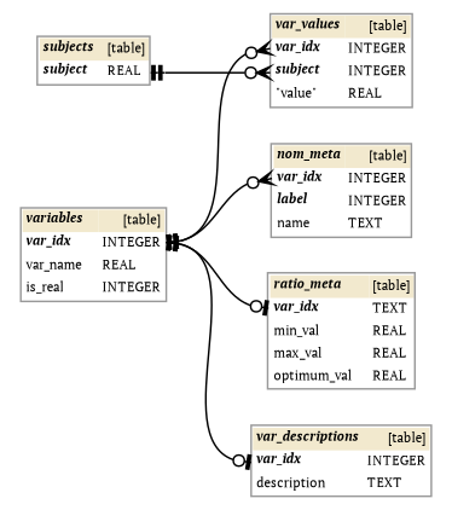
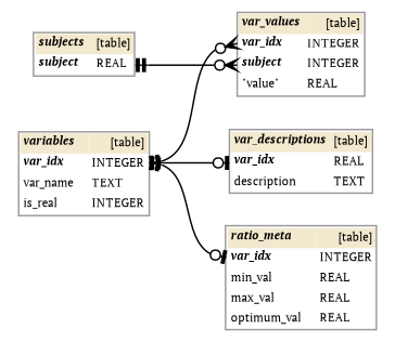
  digraph {
    fontname="PT Serif"
    fontsize=8
    nodesep=0.18
    rankdir=RL
    ranksep=0.46
    node [fontname="PT Serif" fontsize=8 shape=plaintext]
    edge [arrowhead=teetee arrowsize=0.8 arrowtail=crowodot dir=both fontname="PT Serif" fontsize=8 headport="var_idx_24a6c82e.end:e" style=solid]
    n1 [label=<       <table border="1" cellborder="0" cellpadding="2" cellspacing="0" bgcolor="white" color="#999999"> 	<tr> 		<td colspan='2' bgcolor='#F2E9CE' align='left'><b><i>subjects</i></b></td> 		<td bgcolor='#F2E9CE' align='right'>[table]</td> 	</tr> 	<tr> 		<td port='subject_c3a2ff05.start' align='left'><b><i>subject</i></b></td> 		<td align='left'> </td> 		<td port='subject_c3a2ff05.end' align='left'>REAL</td> 	</tr>       </table>     >]
    n2 [label=<       <table border="1" cellborder="0" cellpadding="2" cellspacing="0" bgcolor="white" color="#999999"> 	<tr> 		<td colspan='2' bgcolor='#F2E9CE' align='left'><b><i>var_values</i></b></td> 		<td bgcolor='#F2E9CE' align='right'>[table]</td> 	</tr> 	<tr> 		<td port='var_idx_729aa0f1.start' align='left'><b><i>var_idx</i></b></td> 		<td align='left'> </td> 		<td port='var_idx_729aa0f1.end' align='left'>INTEGER</td> 	</tr> 	<tr> 		<td port='subject_f52c5478.start' align='left'><b><i>subject</i></b></td> 		<td align='left'> </td> 		<td port='subject_f52c5478.end' align='left'>INTEGER</td> 	</tr> 	<tr> 		<td port='value_39fb7abf.start' align='left'>"value"</td> 		<td align='left'> </td> 		<td port='value_39fb7abf.end' align='left'>REAL</td> 	</tr>       </table>     >]
-   n3 [label=<       <table border="1" cellborder="0" cellpadding="2" cellspacing="0" bgcolor="white" color="#999999"> 	<tr> 		<td colspan='2' bgcolor='#F2E9CE' align='left'><b><i>variables</i></b></td> 		<td bgcolor='#F2E9CE' align='right'>[table]</td> 	</tr> 	<tr> 		<td port='var_idx_24a6c82e.start' align='left'><b><i>var_idx</i></b></td> 		<td align='left'> </td> 		<td port='var_idx_24a6c82e.end' align='left'>INTEGER</td> 	</tr> 	<tr> 		<td port='var_name_7034773a.start' align='left'>var_name</td> 		<td align='left'> </td> 		<td port='var_name_7034773a.end' align='left'>REAL</td> 	</tr> 	<tr> 		<td port='is_real_92a9d61c.start' align='left'>is_real</td> 		<td align='left'> </td> 		<td port='is_real_92a9d61c.end' align='left'>INTEGER</td> 	</tr>       </table>     >]
-   n4 [label=<       <table border="1" cellborder="0" cellpadding="2" cellspacing="0" bgcolor="white" color="#999999"> 	<tr> 		<td colspan='2' bgcolor='#F2E9CE' align='left'><b><i>nom_meta</i></b></td> 		<td bgcolor='#F2E9CE' align='right'>[table]</td> 	</tr> 	<tr> 		<td port='var_idx_2d809d4f.start' align='left'><b><i>var_idx</i></b></td> 		<td align='left'> </td> 		<td port='var_idx_2d809d4f.end' align='left'>INTEGER</td> 	</tr> 	<tr> 		<td port='label_f3c65d1e.start' align='left'><b><i>label</i></b></td> 		<td align='left'> </td> 		<td port='label_f3c65d1e.end' align='left'>INTEGER</td> 	</tr> 	<tr> 		<td port='name_9c832f21.start' align='left'>name</td> 		<td align='left'> </td> 		<td port='name_9c832f21.end' align='left'>TEXT</td> 	</tr>       </table>     >]
-   n5 [label=<       <table border="1" cellborder="0" cellpadding="2" cellspacing="0" bgcolor="white" color="#999999"> 	<tr> 		<td colspan='2' bgcolor='#F2E9CE' align='left'><b><i>ratio_meta</i></b></td> 		<td bgcolor='#F2E9CE' align='right'>[table]</td> 	</tr> 	<tr> 		<td port='var_idx_38d6b670.start' align='left'><b><i>var_idx</i></b></td> 		<td align='left'> </td> 		<td port='var_idx_38d6b670.end' align='left'>TEXT</td> 	</tr> 	<tr> 		<td port='min_val_6a2d387f.start' align='left'>min_val</td> 		<td align='left'> </td> 		<td port='min_val_6a2d387f.end' align='left'>REAL</td> 	</tr> 	<tr> 		<td port='max_val_5d135e91.start' align='left'>max_val</td> 		<td align='left'> </td> 		<td port='max_val_5d135e91.end' align='left'>REAL</td> 	</tr> 	<tr> 		<td port='optimum_val_4e449e1c.start' align='left'>optimum_val</td> 		<td align='left'> </td> 		<td port='optimum_val_4e449e1c.end' align='left'>REAL</td> 	</tr>       </table>     >]
-   n6 [label=<       <table border="1" cellborder="0" cellpadding="2" cellspacing="0" bgcolor="white" color="#999999"> 	<tr> 		<td colspan='2' bgcolor='#F2E9CE' align='left'><b><i>var_descriptions</i></b></td> 		<td bgcolor='#F2E9CE' align='right'>[table]</td> 	</tr> 	<tr> 		<td port='var_idx_2cb8e8c6.start' align='left'><b><i>var_idx</i></b></td> 		<td align='left'> </td> 		<td port='var_idx_2cb8e8c6.end' align='left'>INTEGER</td> 	</tr> 	<tr> 		<td port='description_522b529d.start' align='left'>description</td> 		<td align='left'> </td> 		<td port='description_522b529d.end' align='left'>TEXT</td> 	</tr>       </table>     >]
+   n3 [label=<       <table border="1" cellborder="0" cellpadding="2" cellspacing="0" bgcolor="white" color="#999999"> 	<tr> 		<td colspan='2' bgcolor='#F2E9CE' align='left'><b><i>variables</i></b></td> 		<td bgcolor='#F2E9CE' align='right'>[table]</td> 	</tr> 	<tr> 		<td port='var_idx_24a6c82e.start' align='left'><b><i>var_idx</i></b></td> 		<td align='left'> </td> 		<td port='var_idx_24a6c82e.end' align='left'>INTEGER</td> 	</tr> 	<tr> 		<td port='var_name_7034773a.start' align='left'>var_name</td> 		<td align='left'> </td> 		<td port='var_name_7034773a.end' align='left'>TEXT</td> 	</tr> 	<tr> 		<td port='is_real_92a9d61c.start' align='left'>is_real</td> 		<td align='left'> </td> 		<td port='is_real_92a9d61c.end' align='left'>INTEGER</td> 	</tr>       </table>     >]
+   n5 [label=<       <table border="1" cellborder="0" cellpadding="2" cellspacing="0" bgcolor="white" color="#999999"> 	<tr> 		<td colspan='2' bgcolor='#F2E9CE' align='left'><b><i>ratio_meta</i></b></td> 		<td bgcolor='#F2E9CE' align='right'>[table]</td> 	</tr> 	<tr> 		<td port='var_idx_38d6b670.start' align='left'><b><i>var_idx</i></b></td> 		<td align='left'> </td> 		<td port='var_idx_38d6b670.end' align='left'>INTEGER</td> 	</tr> 	<tr> 		<td port='min_val_6a2d387f.start' align='left'>min_val</td> 		<td align='left'> </td> 		<td port='min_val_6a2d387f.end' align='left'>REAL</td> 	</tr> 	<tr> 		<td port='max_val_5d135e91.start' align='left'>max_val</td> 		<td align='left'> </td> 		<td port='max_val_5d135e91.end' align='left'>REAL</td> 	</tr> 	<tr> 		<td port='optimum_val_4e449e1c.start' align='left'>optimum_val</td> 		<td align='left'> </td> 		<td port='optimum_val_4e449e1c.end' align='left'>REAL</td> 	</tr>       </table>     >]
+   n6 [label=<       <table border="1" cellborder="0" cellpadding="2" cellspacing="0" bgcolor="white" color="#999999"> 	<tr> 		<td colspan='2' bgcolor='#F2E9CE' align='left'><b><i>var_descriptions</i></b></td> 		<td bgcolor='#F2E9CE' align='right'>[table]</td> 	</tr> 	<tr> 		<td port='var_idx_2cb8e8c6.start' align='left'><b><i>var_idx</i></b></td> 		<td align='left'> </td> 		<td port='var_idx_2cb8e8c6.end' align='left'>REAL</td> 	</tr> 	<tr> 		<td port='description_522b529d.start' align='left'>description</td> 		<td align='left'> </td> 		<td port='description_522b529d.end' align='left'>TEXT</td> 	</tr>       </table>     >]
    n2 -> n1 [headport="subject_c3a2ff05.end:e" tailport="subject_f52c5478.start:w"]
    n2 -> n3 [tailport="var_idx_729aa0f1.start:w"]
-   n4 -> n3 [tailport="var_idx_2d809d4f.start:w"]
    n5 -> n3 [arrowtail=teeodot tailport="var_idx_38d6b670.start:w"]
    n6 -> n3 [arrowtail=teeodot tailport="var_idx_2cb8e8c6.start:w"]
  }
